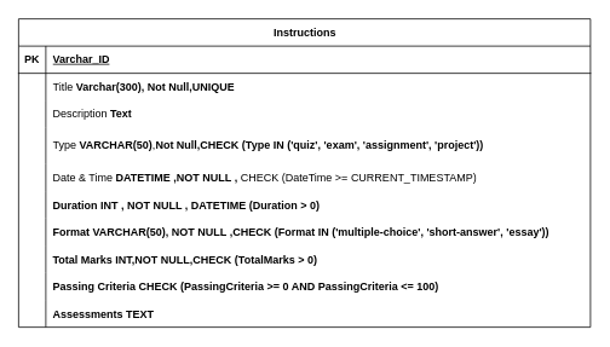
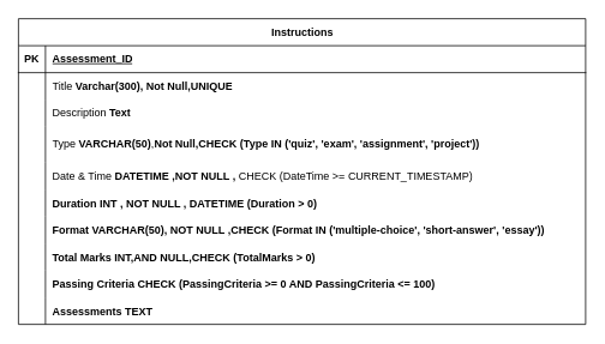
  <mxCell id="0" />
  <mxCell id="1" parent="0" />
  <mxCell id="2" value="Instructions" style="shape=table;startSize=30;container=1;collapsible=1;childLayout=tableLayout;fixedRows=1;rowLines=0;fontStyle=1;align=center;resizeLast=1;html=1;" parent="1" vertex="1"><mxGeometry x="20" y="20" width="630" height="340" as="geometry" /></mxCell>
  <mxCell id="3" value="" style="shape=tableRow;horizontal=0;startSize=0;swimlaneHead=0;swimlaneBody=0;fillColor=none;collapsible=0;dropTarget=0;points=[[0,0.5],[1,0.5]];portConstraint=eastwest;top=0;left=0;right=0;bottom=1;" parent="2" vertex="1"><mxGeometry y="30" width="630" height="30" as="geometry" /></mxCell>
  <mxCell id="4" value="PK" style="shape=partialRectangle;connectable=0;fillColor=none;top=0;left=0;bottom=0;right=0;fontStyle=1;overflow=hidden;whiteSpace=wrap;html=1;" parent="3" vertex="1"><mxGeometry width="30.0" height="30" as="geometry"><mxRectangle width="30.0" height="30" as="alternateBounds" /></mxGeometry></mxCell>
- <mxCell id="5" value="Varchar_ID" style="shape=partialRectangle;connectable=0;fillColor=none;top=0;left=0;bottom=0;right=0;align=left;spacingLeft=6;fontStyle=5;overflow=hidden;whiteSpace=wrap;html=1;" parent="3" vertex="1"><mxGeometry x="30.0" width="600.0" height="30" as="geometry"><mxRectangle width="600.0" height="30" as="alternateBounds" /></mxGeometry></mxCell>
+ <mxCell id="5" value="Assessment_ID" style="shape=partialRectangle;connectable=0;fillColor=none;top=0;left=0;bottom=0;right=0;align=left;spacingLeft=6;fontStyle=5;overflow=hidden;whiteSpace=wrap;html=1;" parent="3" vertex="1"><mxGeometry x="30.0" width="600.0" height="30" as="geometry"><mxRectangle width="600.0" height="30" as="alternateBounds" /></mxGeometry></mxCell>
  <mxCell id="6" value="" style="shape=tableRow;horizontal=0;startSize=0;swimlaneHead=0;swimlaneBody=0;fillColor=none;collapsible=0;dropTarget=0;points=[[0,0.5],[1,0.5]];portConstraint=eastwest;top=0;left=0;right=0;bottom=0;" parent="2" vertex="1"><mxGeometry y="60" width="630" height="30" as="geometry" /></mxCell>
  <mxCell id="7" value="" style="shape=partialRectangle;connectable=0;fillColor=none;top=0;left=0;bottom=0;right=0;editable=1;overflow=hidden;whiteSpace=wrap;html=1;" parent="6" vertex="1"><mxGeometry width="30.0" height="30" as="geometry"><mxRectangle width="30.0" height="30" as="alternateBounds" /></mxGeometry></mxCell>
  <mxCell id="8" value="Title &lt;b&gt;Varchar(300), Not Null,UNIQUE&lt;/b&gt;" style="shape=partialRectangle;connectable=0;fillColor=none;top=0;left=0;bottom=0;right=0;align=left;spacingLeft=6;overflow=hidden;whiteSpace=wrap;html=1;" parent="6" vertex="1"><mxGeometry x="30.0" width="600.0" height="30" as="geometry"><mxRectangle width="600.0" height="30" as="alternateBounds" /></mxGeometry></mxCell>
  <mxCell id="9" value="" style="shape=tableRow;horizontal=0;startSize=0;swimlaneHead=0;swimlaneBody=0;fillColor=none;collapsible=0;dropTarget=0;points=[[0,0.5],[1,0.5]];portConstraint=eastwest;top=0;left=0;right=0;bottom=0;" parent="2" vertex="1"><mxGeometry y="90" width="630" height="30" as="geometry" /></mxCell>
  <mxCell id="10" value="" style="shape=partialRectangle;connectable=0;fillColor=none;top=0;left=0;bottom=0;right=0;editable=1;overflow=hidden;whiteSpace=wrap;html=1;" parent="9" vertex="1"><mxGeometry width="30.0" height="30" as="geometry"><mxRectangle width="30.0" height="30" as="alternateBounds" /></mxGeometry></mxCell>
  <mxCell id="11" value="Description &lt;b&gt;Text&lt;/b&gt;" style="shape=partialRectangle;connectable=0;fillColor=none;top=0;left=0;bottom=0;right=0;align=left;spacingLeft=6;overflow=hidden;whiteSpace=wrap;html=1;" parent="9" vertex="1"><mxGeometry x="30.0" width="600.0" height="30" as="geometry"><mxRectangle width="600.0" height="30" as="alternateBounds" /></mxGeometry></mxCell>
  <mxCell id="12" value="" style="shape=tableRow;horizontal=0;startSize=0;swimlaneHead=0;swimlaneBody=0;fillColor=none;collapsible=0;dropTarget=0;points=[[0,0.5],[1,0.5]];portConstraint=eastwest;top=0;left=0;right=0;bottom=0;" parent="2" vertex="1"><mxGeometry y="120" width="630" height="40" as="geometry" /></mxCell>
  <mxCell id="13" value="" style="shape=partialRectangle;connectable=0;fillColor=none;top=0;left=0;bottom=0;right=0;editable=1;overflow=hidden;whiteSpace=wrap;html=1;" parent="12" vertex="1"><mxGeometry width="30.0" height="40" as="geometry"><mxRectangle width="30.0" height="40" as="alternateBounds" /></mxGeometry></mxCell>
  <mxCell id="14" value="Type&amp;nbsp;&lt;b&gt;&lt;span class=&quot;hljs-type&quot;&gt;VARCHAR&lt;/span&gt;(&lt;span class=&quot;hljs-number&quot;&gt;50&lt;/span&gt;)&lt;/b&gt;,&lt;b&gt;Not Null,CHECK (Type IN ('quiz', 'exam', 'assignment', 'project'))&lt;/b&gt;" style="shape=partialRectangle;connectable=0;fillColor=none;top=0;left=0;bottom=0;right=0;align=left;spacingLeft=6;overflow=hidden;whiteSpace=wrap;html=1;" parent="12" vertex="1"><mxGeometry x="30.0" width="600.0" height="40" as="geometry"><mxRectangle width="600.0" height="40" as="alternateBounds" /></mxGeometry></mxCell>
  <mxCell id="15" value="" style="shape=tableRow;horizontal=0;startSize=0;swimlaneHead=0;swimlaneBody=0;fillColor=none;collapsible=0;dropTarget=0;points=[[0,0.5],[1,0.5]];portConstraint=eastwest;top=0;left=0;right=0;bottom=0;" parent="2" vertex="1"><mxGeometry y="160" width="630" height="30" as="geometry" /></mxCell>
  <mxCell id="16" value="" style="shape=partialRectangle;connectable=0;fillColor=none;top=0;left=0;bottom=0;right=0;fontStyle=0;overflow=hidden;whiteSpace=wrap;html=1;" parent="15" vertex="1"><mxGeometry width="30.0" height="30" as="geometry"><mxRectangle width="30.0" height="30" as="alternateBounds" /></mxGeometry></mxCell>
  <mxCell id="17" value="Date &amp;amp; Time &lt;b&gt;DATETIME ,NOT NULL ,&lt;/b&gt;&amp;nbsp;CHECK (DateTime &amp;gt;= CURRENT_TIMESTAMP)" style="shape=partialRectangle;connectable=0;fillColor=none;top=0;left=0;bottom=0;right=0;align=left;spacingLeft=6;fontStyle=0;overflow=hidden;whiteSpace=wrap;html=1;" parent="15" vertex="1"><mxGeometry x="30.0" width="600.0" height="30" as="geometry"><mxRectangle width="600.0" height="30" as="alternateBounds" /></mxGeometry></mxCell>
  <mxCell id="18" value="" style="shape=tableRow;horizontal=0;startSize=0;swimlaneHead=0;swimlaneBody=0;fillColor=none;collapsible=0;dropTarget=0;points=[[0,0.5],[1,0.5]];portConstraint=eastwest;top=0;left=0;right=0;bottom=0;" parent="2" vertex="1"><mxGeometry y="190" width="630" height="30" as="geometry" /></mxCell>
  <mxCell id="19" value="" style="shape=partialRectangle;connectable=0;fillColor=none;top=0;left=0;bottom=0;right=0;editable=1;overflow=hidden;" parent="18" vertex="1"><mxGeometry width="30.0" height="30" as="geometry"><mxRectangle width="30.0" height="30" as="alternateBounds" /></mxGeometry></mxCell>
  <mxCell id="20" value="Duration INT , NOT NULL , DATETIME (Duration &gt; 0)" style="shape=partialRectangle;connectable=0;fillColor=none;top=0;left=0;bottom=0;right=0;align=left;spacingLeft=6;overflow=hidden;fontStyle=1" parent="18" vertex="1"><mxGeometry x="30.0" width="600.0" height="30" as="geometry"><mxRectangle width="600.0" height="30" as="alternateBounds" /></mxGeometry></mxCell>
  <mxCell id="21" value="" style="shape=tableRow;horizontal=0;startSize=0;swimlaneHead=0;swimlaneBody=0;fillColor=none;collapsible=0;dropTarget=0;points=[[0,0.5],[1,0.5]];portConstraint=eastwest;top=0;left=0;right=0;bottom=0;" parent="2" vertex="1"><mxGeometry y="220" width="630" height="30" as="geometry" /></mxCell>
  <mxCell id="22" value="" style="shape=partialRectangle;connectable=0;fillColor=none;top=0;left=0;bottom=0;right=0;editable=1;overflow=hidden;" parent="21" vertex="1"><mxGeometry width="30.0" height="30" as="geometry"><mxRectangle width="30.0" height="30" as="alternateBounds" /></mxGeometry></mxCell>
  <mxCell id="23" value="Format VARCHAR(50), NOT NULL ,CHECK (Format IN ('multiple-choice', 'short-answer', 'essay'))" style="shape=partialRectangle;connectable=0;fillColor=none;top=0;left=0;bottom=0;right=0;align=left;spacingLeft=6;overflow=hidden;fontStyle=1" parent="21" vertex="1"><mxGeometry x="30.0" width="600.0" height="30" as="geometry"><mxRectangle width="600.0" height="30" as="alternateBounds" /></mxGeometry></mxCell>
  <mxCell id="24" value="" style="shape=tableRow;horizontal=0;startSize=0;swimlaneHead=0;swimlaneBody=0;fillColor=none;collapsible=0;dropTarget=0;points=[[0,0.5],[1,0.5]];portConstraint=eastwest;top=0;left=0;right=0;bottom=0;" vertex="1" parent="2"><mxGeometry y="250" width="630" height="30" as="geometry" /></mxCell>
  <mxCell id="25" value="" style="shape=partialRectangle;connectable=0;fillColor=none;top=0;left=0;bottom=0;right=0;editable=1;overflow=hidden;" vertex="1" parent="24"><mxGeometry width="30.0" height="30" as="geometry"><mxRectangle width="30.0" height="30" as="alternateBounds" /></mxGeometry></mxCell>
- <mxCell id="26" value="Total Marks INT,NOT NULL,CHECK (TotalMarks &gt; 0)" style="shape=partialRectangle;connectable=0;fillColor=none;top=0;left=0;bottom=0;right=0;align=left;spacingLeft=6;overflow=hidden;fontStyle=1" vertex="1" parent="24"><mxGeometry x="30.0" width="600.0" height="30" as="geometry"><mxRectangle width="600.0" height="30" as="alternateBounds" /></mxGeometry></mxCell>
+ <mxCell id="26" value="Total Marks INT,AND NULL,CHECK (TotalMarks &gt; 0)" style="shape=partialRectangle;connectable=0;fillColor=none;top=0;left=0;bottom=0;right=0;align=left;spacingLeft=6;overflow=hidden;fontStyle=1" vertex="1" parent="24"><mxGeometry x="30.0" width="600.0" height="30" as="geometry"><mxRectangle width="600.0" height="30" as="alternateBounds" /></mxGeometry></mxCell>
  <mxCell id="27" value="" style="shape=tableRow;horizontal=0;startSize=0;swimlaneHead=0;swimlaneBody=0;fillColor=none;collapsible=0;dropTarget=0;points=[[0,0.5],[1,0.5]];portConstraint=eastwest;top=0;left=0;right=0;bottom=0;" parent="2" vertex="1"><mxGeometry y="280" width="630" height="30" as="geometry" /></mxCell>
  <mxCell id="28" value="" style="shape=partialRectangle;connectable=0;fillColor=none;top=0;left=0;bottom=0;right=0;editable=1;overflow=hidden;" parent="27" vertex="1"><mxGeometry width="30.0" height="30" as="geometry"><mxRectangle width="30.0" height="30" as="alternateBounds" /></mxGeometry></mxCell>
  <mxCell id="29" value="Passing Criteria CHECK (PassingCriteria &gt;= 0 AND PassingCriteria &lt;= 100)" style="shape=partialRectangle;connectable=0;fillColor=none;top=0;left=0;bottom=0;right=0;align=left;spacingLeft=6;overflow=hidden;fontStyle=1" parent="27" vertex="1"><mxGeometry x="30.0" width="600.0" height="30" as="geometry"><mxRectangle width="600.0" height="30" as="alternateBounds" /></mxGeometry></mxCell>
  <mxCell id="30" value="" style="shape=tableRow;horizontal=0;startSize=0;swimlaneHead=0;swimlaneBody=0;fillColor=none;collapsible=0;dropTarget=0;points=[[0,0.5],[1,0.5]];portConstraint=eastwest;top=0;left=0;right=0;bottom=0;" parent="2" vertex="1"><mxGeometry y="310" width="630" height="30" as="geometry" /></mxCell>
  <mxCell id="31" value="" style="shape=partialRectangle;connectable=0;fillColor=none;top=0;left=0;bottom=0;right=0;editable=1;overflow=hidden;" parent="30" vertex="1"><mxGeometry width="30.0" height="30" as="geometry"><mxRectangle width="30.0" height="30" as="alternateBounds" /></mxGeometry></mxCell>
  <mxCell id="32" value="Assessments TEXT" style="shape=partialRectangle;connectable=0;fillColor=none;top=0;left=0;bottom=0;right=0;align=left;spacingLeft=6;overflow=hidden;fontStyle=1" parent="30" vertex="1"><mxGeometry x="30.0" width="600.0" height="30" as="geometry"><mxRectangle width="600.0" height="30" as="alternateBounds" /></mxGeometry></mxCell>
  <mxCell id="33" value="" style="shape=tableRow;horizontal=0;startSize=0;swimlaneHead=0;swimlaneBody=0;fillColor=none;collapsible=0;dropTarget=0;points=[[0,0.5],[1,0.5]];portConstraint=eastwest;top=0;left=0;right=0;bottom=0;" parent="1" vertex="1"><mxGeometry x="39" y="290" width="210" height="30" as="geometry" /></mxCell>
  <mxCell id="34" value="" style="shape=partialRectangle;connectable=0;fillColor=none;top=0;left=0;bottom=0;right=0;editable=1;overflow=hidden;whiteSpace=wrap;html=1;" parent="33" vertex="1"><mxGeometry width="30" height="30" as="geometry"><mxRectangle width="30" height="30" as="alternateBounds" /></mxGeometry></mxCell>
  <mxCell id="35" value="" style="shape=tableRow;horizontal=0;startSize=0;swimlaneHead=0;swimlaneBody=0;fillColor=none;collapsible=0;dropTarget=0;points=[[0,0.5],[1,0.5]];portConstraint=eastwest;top=0;left=0;right=0;bottom=0;" parent="1" vertex="1"><mxGeometry x="29" y="220" width="180" height="30" as="geometry" /></mxCell>
